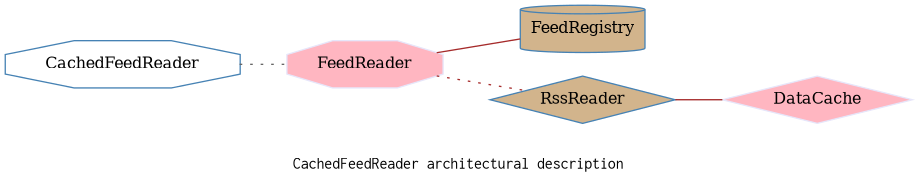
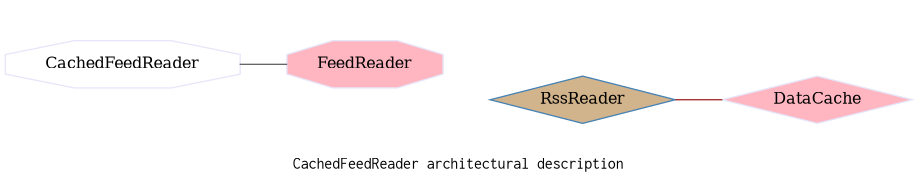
  digraph {
    fontname=Courier
    fontsize=12
    label="CachedFeedReader architectural description"
    rankdir=LR
    node [color="#E6E6FA" fillcolor=tan fontsize=12 shape=diamond style=filled]
    edge [arrowhead=none color=brown style=solid]
-   n1 [color="#4682B4" label=FeedRegistry shape=cylinder]
    n2 [color="#4682B4" label=RssReader]
    n3 [fillcolor=lightpink label=DataCache]
    n4 [fillcolor=lightpink label=FeedReader shape=octagon]
-   n5 [color="#4682B4" fillcolor=white label=CachedFeedReader shape=octagon]
+   n5 [fillcolor=white label=CachedFeedReader shape=octagon]
    n2 -> n3
-   n4 -> n1
-   n4 -> n2 [style=dotted]
-   n5 -> n4 [color=gray40 style=dotted]
+   n5 -> n4 [color=gray40]
  }
